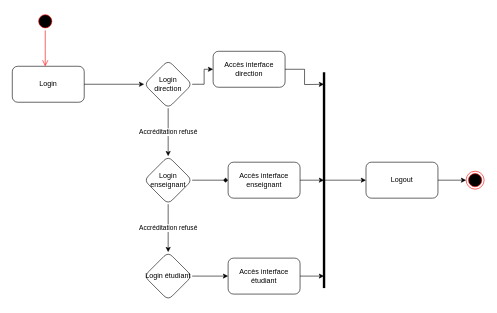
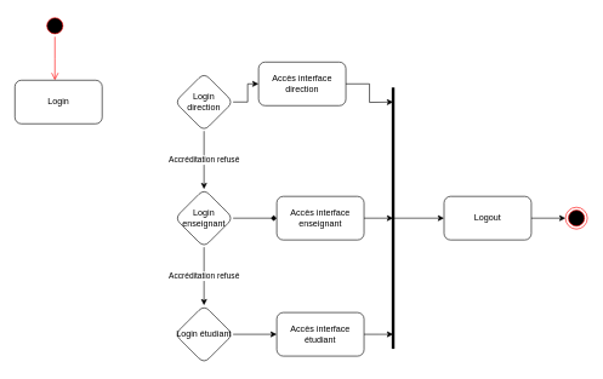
  <mxCell id="0" />
  <mxCell id="1" parent="0" />
  <mxCell id="2" value="" style="ellipse;html=1;shape=startState;fillColor=#000000;strokeColor=#ff0000;" vertex="1" parent="1"><mxGeometry x="60" y="20" width="30" height="30" as="geometry" /></mxCell>
  <mxCell id="3" value="" style="edgeStyle=orthogonalEdgeStyle;html=1;verticalAlign=bottom;endArrow=open;endSize=8;strokeColor=#ff0000;rounded=0;" edge="1" source="2" parent="1"><mxGeometry relative="1" as="geometry"><mxPoint x="75" y="110" as="targetPoint" /></mxGeometry></mxCell>
- <mxCell id="4" value="" style="edgeStyle=orthogonalEdgeStyle;rounded=0;orthogonalLoop=1;jettySize=auto;html=1;" edge="1" parent="1" source="5" target="8"><mxGeometry relative="1" as="geometry" /></mxCell>
  <mxCell id="5" value="Login" style="rounded=1;whiteSpace=wrap;html=1;fillColor=none;" vertex="1" parent="1"><mxGeometry x="20" y="110" width="120" height="60" as="geometry" /></mxCell>
  <mxCell id="6" value="" style="edgeStyle=orthogonalEdgeStyle;rounded=0;orthogonalLoop=1;jettySize=auto;html=1;" edge="1" parent="1" source="8" target="10"><mxGeometry relative="1" as="geometry" /></mxCell>
  <mxCell id="7" value="Accréditation refusé" style="edgeStyle=orthogonalEdgeStyle;rounded=0;orthogonalLoop=1;jettySize=auto;html=1;" edge="1" parent="1" source="8" target="13"><mxGeometry relative="1" as="geometry" /></mxCell>
  <mxCell id="8" value="Login direction" style="rhombus;whiteSpace=wrap;html=1;fillColor=none;rounded=1;" vertex="1" parent="1"><mxGeometry x="240" y="100" width="80" height="80" as="geometry" /></mxCell>
  <mxCell id="9" style="edgeStyle=orthogonalEdgeStyle;rounded=0;orthogonalLoop=1;jettySize=auto;html=1;strokeWidth=1;" edge="1" parent="1" source="10"><mxGeometry relative="1" as="geometry"><mxPoint x="540" y="140" as="targetPoint" /></mxGeometry></mxCell>
  <mxCell id="10" value="Accès interface direction" style="whiteSpace=wrap;html=1;fillColor=none;rounded=1;" vertex="1" parent="1"><mxGeometry x="355" y="85" width="120" height="60" as="geometry" /></mxCell>
  <mxCell id="11" value="" style="edgeStyle=orthogonalEdgeStyle;rounded=0;orthogonalLoop=1;jettySize=auto;html=1;endArrow=diamond;" edge="1" parent="1" source="13" target="15"><mxGeometry relative="1" as="geometry" /></mxCell>
  <mxCell id="12" value="Accréditation refusé" style="edgeStyle=orthogonalEdgeStyle;rounded=0;orthogonalLoop=1;jettySize=auto;html=1;" edge="1" parent="1" source="13" target="17"><mxGeometry relative="1" as="geometry" /></mxCell>
  <mxCell id="13" value="Login enseignant" style="rhombus;whiteSpace=wrap;html=1;fillColor=none;rounded=1;" vertex="1" parent="1"><mxGeometry x="240" y="260" width="80" height="80" as="geometry" /></mxCell>
  <mxCell id="14" style="edgeStyle=orthogonalEdgeStyle;rounded=0;orthogonalLoop=1;jettySize=auto;html=1;strokeWidth=1;" edge="1" parent="1" source="15"><mxGeometry relative="1" as="geometry"><mxPoint x="540" y="300" as="targetPoint" /></mxGeometry></mxCell>
  <mxCell id="15" value="Accès interface enseignant" style="whiteSpace=wrap;html=1;fillColor=none;rounded=1;" vertex="1" parent="1"><mxGeometry x="380" y="270" width="120" height="60" as="geometry" /></mxCell>
  <mxCell id="16" value="" style="edgeStyle=orthogonalEdgeStyle;rounded=0;orthogonalLoop=1;jettySize=auto;html=1;" edge="1" parent="1" source="17" target="19"><mxGeometry relative="1" as="geometry" /></mxCell>
  <mxCell id="17" value="Login étudiant" style="rhombus;whiteSpace=wrap;html=1;fillColor=none;rounded=1;" vertex="1" parent="1"><mxGeometry x="240" y="420" width="80" height="80" as="geometry" /></mxCell>
  <mxCell id="18" style="edgeStyle=orthogonalEdgeStyle;rounded=0;orthogonalLoop=1;jettySize=auto;html=1;strokeWidth=1;" edge="1" parent="1" source="19"><mxGeometry relative="1" as="geometry"><mxPoint x="540" y="460" as="targetPoint" /></mxGeometry></mxCell>
  <mxCell id="19" value="Accès interface étudiant" style="whiteSpace=wrap;html=1;fillColor=none;rounded=1;" vertex="1" parent="1"><mxGeometry x="380" y="430" width="120" height="60" as="geometry" /></mxCell>
  <mxCell id="20" value="" style="endArrow=none;html=1;rounded=0;strokeWidth=4;" edge="1" parent="1"><mxGeometry width="50" height="50" relative="1" as="geometry"><mxPoint x="540" y="480" as="sourcePoint" /><mxPoint x="540" y="120" as="targetPoint" /></mxGeometry></mxCell>
  <mxCell id="21" style="edgeStyle=orthogonalEdgeStyle;rounded=0;orthogonalLoop=1;jettySize=auto;html=1;strokeWidth=1;" edge="1" parent="1" source="22" target="24"><mxGeometry relative="1" as="geometry" /></mxCell>
  <mxCell id="22" value="Logout" style="rounded=1;whiteSpace=wrap;html=1;fillColor=none;" vertex="1" parent="1"><mxGeometry x="610" y="270" width="120" height="60" as="geometry" /></mxCell>
  <mxCell id="23" value="" style="endArrow=classic;html=1;rounded=0;strokeWidth=1;entryX=0;entryY=0.5;entryDx=0;entryDy=0;" edge="1" parent="1" target="22"><mxGeometry width="50" height="50" relative="1" as="geometry"><mxPoint x="540" y="300" as="sourcePoint" /><mxPoint x="420" y="290" as="targetPoint" /></mxGeometry></mxCell>
  <mxCell id="24" value="" style="ellipse;html=1;shape=endState;fillColor=#000000;strokeColor=#ff0000;" vertex="1" parent="1"><mxGeometry x="777" y="285" width="30" height="30" as="geometry" /></mxCell>
